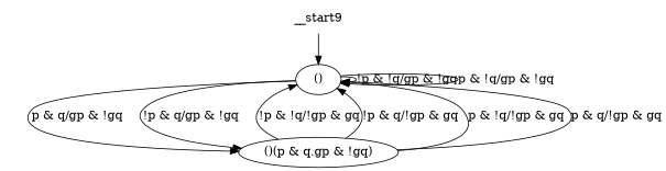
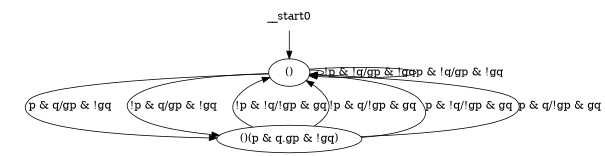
  digraph {
    n1 [label="()"]
    n2 [label="()(p & q.gp & !gq)"]
-   __start0 [shape=none label=__start9]
+   __start0 [shape=none]
    n1 -> n1 [label="!p & !q/gp & !gq"]
    n1 -> n1 [label="p & !q/gp & !gq"]
    n1 -> n2 [label="p & q/gp & !gq"]
    n1 -> n2 [label="!p & q/gp & !gq"]
    n2 -> n1 [label="!p & !q/!gp & gq"]
    n2 -> n1 [label="!p & q/!gp & gq"]
    n2 -> n1 [label="p & !q/!gp & gq"]
    n2 -> n1 [label="p & q/!gp & gq"]
    __start0 -> n1
  }
